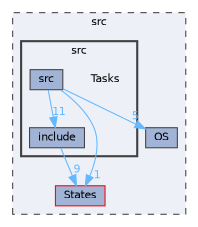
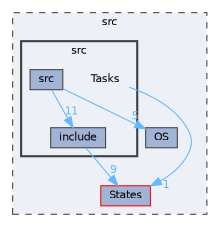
  digraph {
    compound=true
    node [fontname=Helvetica fontsize=10 shape=box color=grey25 fillcolor="#a2b4d6" style=filled]
    edge [color=steelblue1 fontcolor=steelblue1 fontname=Helvetica fontsize=10 labeldistance=1.5 labelfontname=Helvetica labelfontsize=10]
    n1 [height=0.2 label=Tasks shape=plaintext width=0.4 color="" fillcolor="" style=""]
    n2 [height=0.2 label=include width=0.4]
    n3 [height=0.2 label=src width=0.4]
    n4 [color=red height=0.2 label=States width=0.4]
    n5 [height=0.2 label=OS width=0.4]
    subgraph cluster_1 {
      bgcolor="#edf0f7"
      fontname=Helvetica
      fontsize=10
      label=src
      pencolor=grey25
      style="filled,dashed"
      n4
      n5
      subgraph cluster_2 {
        bgcolor="#edf0f7"
        fontname=Helvetica
        fontsize=10
        label=src
        pencolor=grey25
        style="filled,bold"
        n1
        n2
        n3
      }
    }
    n2 -> n4 [headlabel=9]
    n3 -> n2 [headlabel=11]
-   n3 -> n4 [headlabel=1]
+   n1 -> n4 [headlabel=1]
    n3 -> n5 [headlabel=5]
  }
